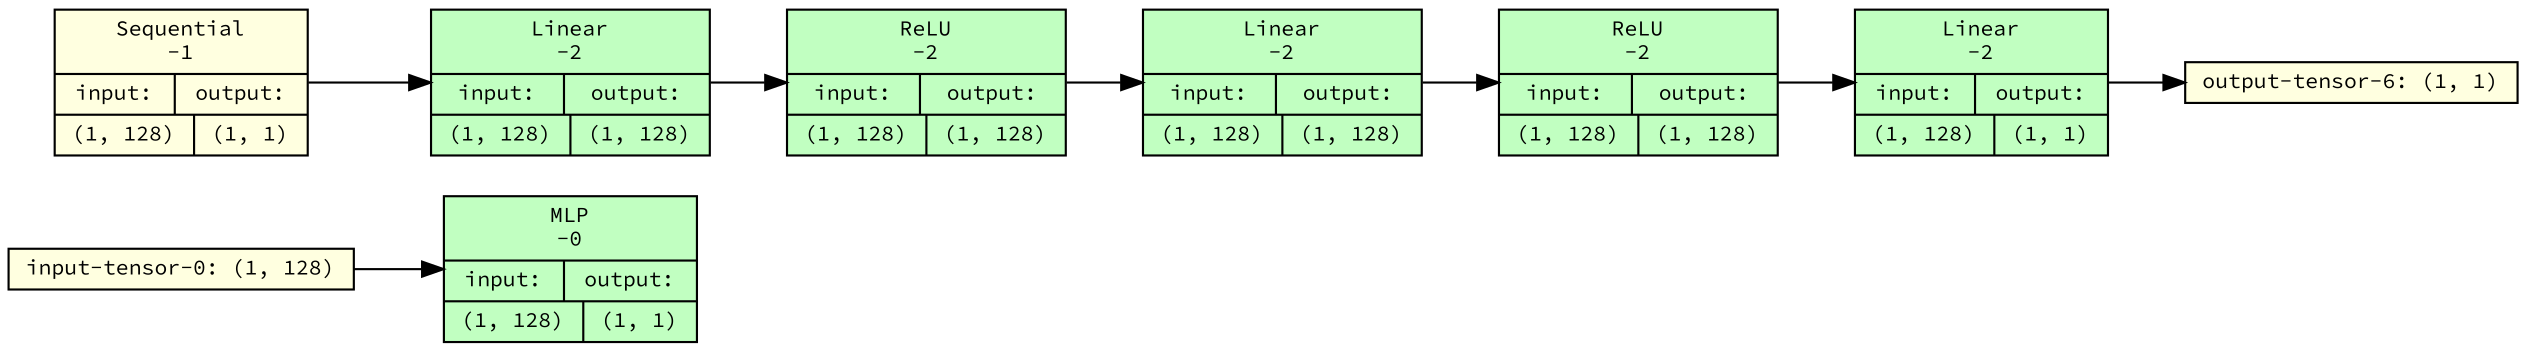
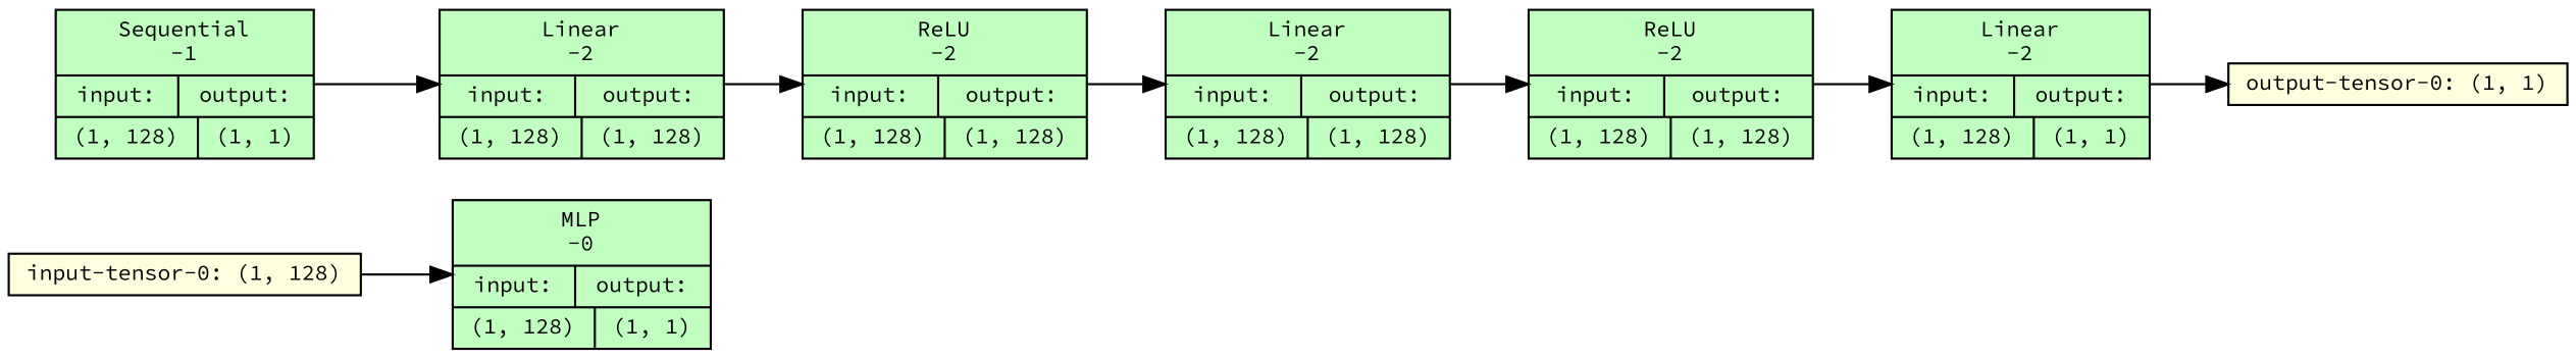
  strict digraph {
    fontname="Source Code Pro"
    ordering=in
    rankdir=LR
    node [align=left fillcolor=darkseagreen1 fontname="Source Code Pro" fontsize=10 ranksep=0.1 shape=record style=filled]
    edge [fontname="Source Code Pro" fontsize=10]
    n1 [fillcolor=lightyellow height=0.2 label="input-tensor-0: (1, 128)"]
    n2 [height=0.2 label="MLP\n-0|{input:|output:}|{(1, 128)|(1, 1)}"]
-   n3 [fillcolor=lightyellow height=0.2 label="Sequential\n-1|{input:|output:}|{(1, 128)|(1, 1)}"]
+   n3 [height=0.2 label="Sequential\n-1|{input:|output:}|{(1, 128)|(1, 1)}"]
    n4 [height=0.2 label="Linear\n-2|{input:|output:}|{(1, 128)|(1, 128)}"]
    n5 [height=0.2 label="ReLU\n-2|{input:|output:}|{(1, 128)|(1, 128)}"]
    n6 [height=0.2 label="Linear\n-2|{input:|output:}|{(1, 128)|(1, 128)}"]
    n7 [height=0.2 label="ReLU\n-2|{input:|output:}|{(1, 128)|(1, 128)}"]
    n8 [height=0.2 label="Linear\n-2|{input:|output:}|{(1, 128)|(1, 1)}"]
-   n9 [fillcolor=lightyellow height=0.2 label="output-tensor-6: (1, 1)"]
+   n9 [fillcolor=lightyellow height=0.2 label="output-tensor-0: (1, 1)"]
    n1 -> n2
    n3 -> n4
    n4 -> n5
    n5 -> n6
    n6 -> n7
    n7 -> n8
    n8 -> n9
  }
